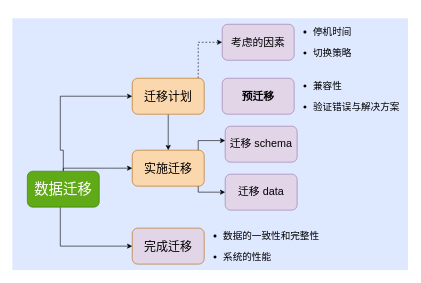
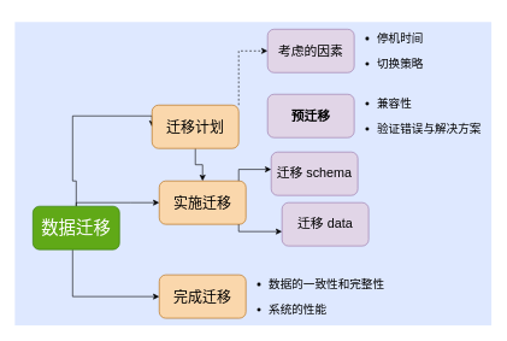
  <mxCell id="0" />
  <mxCell id="1" parent="0" />
  <mxCell id="2" value="" style="fillColor=#DEE8FF;strokeColor=none" vertex="1" parent="1"><mxGeometry x="20" y="30" width="660" height="420" as="geometry" /></mxCell>
  <mxCell id="3" value="" style="edgeStyle=orthogonalEdgeStyle;rounded=0;orthogonalLoop=1;jettySize=auto;html=1;entryX=0;entryY=0.5;entryDx=0;entryDy=0;exitX=0.5;exitY=0;exitDx=0;exitDy=0;fillColor=#d5e8d4;strokeColor=#000000;" edge="1" parent="1" source="6" target="9"><mxGeometry relative="1" as="geometry"><mxPoint x="140" y="210" as="sourcePoint" /><Array as="points"><mxPoint x="100" y="250" /><mxPoint x="100" y="160" /></Array></mxGeometry></mxCell>
  <mxCell id="4" value="" style="edgeStyle=orthogonalEdgeStyle;rounded=0;orthogonalLoop=1;jettySize=auto;html=1;fillColor=#d5e8d4;strokeColor=#000000;" edge="1" parent="1" source="6" target="10"><mxGeometry relative="1" as="geometry"><Array as="points"><mxPoint x="180" y="280" /><mxPoint x="180" y="280" /></Array></mxGeometry></mxCell>
  <mxCell id="5" value="" style="edgeStyle=orthogonalEdgeStyle;rounded=0;orthogonalLoop=1;jettySize=auto;html=1;" edge="1" parent="1" source="6" target="11"><mxGeometry relative="1" as="geometry"><Array as="points"><mxPoint x="100" y="410" /></Array></mxGeometry></mxCell>
  <mxCell id="6" value="数据迁移" style="rounded=1;whiteSpace=wrap;html=1;fillColor=#60a917;strokeColor=#2D7600;fontSize=24;fontColor=#ffffff;" vertex="1" parent="1"><mxGeometry x="45" y="285" width="120" height="60" as="geometry" /></mxCell>
  <mxCell id="7" value="" style="edgeStyle=orthogonalEdgeStyle;rounded=0;orthogonalLoop=1;jettySize=auto;html=1;dashed=1;" edge="1" parent="1" source="9" target="12"><mxGeometry relative="1" as="geometry"><Array as="points"><mxPoint x="330" y="70" /></Array></mxGeometry></mxCell>
  <mxCell id="8" value="" style="edgeStyle=orthogonalEdgeStyle;rounded=0;orthogonalLoop=1;jettySize=auto;html=1;" edge="1" parent="1" source="9" target="10"><mxGeometry relative="1" as="geometry" /></mxCell>
- <mxCell id="9" value="迁移计划" style="rounded=1;whiteSpace=wrap;html=1;fillColor=#fad7ac;strokeColor=#b46504;fontSize=20;" vertex="1" parent="1"><mxGeometry x="220" y="130" width="120" height="60" as="geometry" /></mxCell>
+ <mxCell id="9" value="迁移计划" style="rounded=1;whiteSpace=wrap;html=1;fillColor=#fad7ac;strokeColor=#b46504;fontSize=20;" vertex="1" parent="1"><mxGeometry x="210" y="145" width="120" height="60" as="geometry" /></mxCell>
  <mxCell id="10" value="实施迁移" style="rounded=1;whiteSpace=wrap;html=1;fillColor=#fad7ac;strokeColor=#b46504;fontSize=20;" vertex="1" parent="1"><mxGeometry x="220" y="250" width="120" height="60" as="geometry" /></mxCell>
- <mxCell id="11" value="完成迁移" style="rounded=1;whiteSpace=wrap;html=1;fillColor=#e1d5e7;strokeColor=#b46504;fontSize=20;" vertex="1" parent="1"><mxGeometry x="220" y="380" width="120" height="60" as="geometry" /></mxCell>
+ <mxCell id="11" value="完成迁移" style="rounded=1;whiteSpace=wrap;html=1;fillColor=#fad7ac;strokeColor=#b46504;fontSize=20;" vertex="1" parent="1"><mxGeometry x="220" y="380" width="120" height="60" as="geometry" /></mxCell>
  <mxCell id="12" value="考虑的因素" style="rounded=1;whiteSpace=wrap;html=1;fillColor=#e1d5e7;fontSize=18;strokeColor=#9673a6;" vertex="1" parent="1"><mxGeometry x="370" y="40" width="120" height="60" as="geometry" /></mxCell>
  <mxCell id="13" value="&lt;b&gt;预迁移&lt;/b&gt;" style="rounded=1;whiteSpace=wrap;html=1;fillColor=#e1d5e7;fontSize=18;strokeColor=#9673a6;" vertex="1" parent="1"><mxGeometry x="370" y="130" width="120" height="60" as="geometry" /></mxCell>
  <mxCell id="14" value="&lt;div style=&quot;font-size: 16px;&quot;&gt;&lt;ul style=&quot;font-size: 16px;&quot;&gt;&lt;li style=&quot;font-size: 16px;&quot;&gt;&lt;p style=&quot;font-size: 16px;&quot;&gt;停机时间&lt;/p&gt;&lt;/li&gt;&lt;li style=&quot;font-size: 16px;&quot;&gt;&lt;p style=&quot;font-size: 16px;&quot;&gt;切换策略&lt;/p&gt;&lt;/li&gt;&lt;/ul&gt;&lt;/div&gt;" style="text;whiteSpace=wrap;html=1;fontSize=16;" vertex="1" parent="1"><mxGeometry x="480" y="20" width="120" height="90" as="geometry" /></mxCell>
  <mxCell id="15" value="&lt;div style=&quot;font-size: 16px;&quot;&gt;&lt;ul style=&quot;font-size: 16px;&quot;&gt;&lt;li style=&quot;font-size: 16px;&quot;&gt;&lt;p style=&quot;font-size: 16px;&quot;&gt;兼容性&lt;/p&gt;&lt;/li&gt;&lt;li style=&quot;font-size: 16px;&quot;&gt;&lt;p style=&quot;font-size: 16px;&quot;&gt;验证错误与解决方案&lt;/p&gt;&lt;/li&gt;&lt;/ul&gt;&lt;/div&gt;" style="text;whiteSpace=wrap;html=1;fontSize=16;labelBorderColor=none;rounded=1;glass=1;" vertex="1" parent="1"><mxGeometry x="480" y="110" width="190" height="90" as="geometry" /></mxCell>
  <mxCell id="16" value="&lt;div style=&quot;font-size: 16px;&quot;&gt;&lt;ul style=&quot;font-size: 16px;&quot;&gt;&lt;li style=&quot;font-size: 16px;&quot;&gt;&lt;p style=&quot;font-size: 16px;&quot;&gt;数据的一致性和完整性&lt;/p&gt;&lt;/li&gt;&lt;li style=&quot;font-size: 16px;&quot;&gt;&lt;p style=&quot;font-size: 16px;&quot;&gt;系统的性能&lt;/p&gt;&lt;/li&gt;&lt;/ul&gt;&lt;/div&gt;" style="text;whiteSpace=wrap;html=1;fontSize=16;" vertex="1" parent="1"><mxGeometry x="330" y="360" width="210" height="90" as="geometry" /></mxCell>
  <mxCell id="17" value="" style="edgeStyle=orthogonalEdgeStyle;rounded=0;orthogonalLoop=1;jettySize=auto;html=1;" edge="1" parent="1"><mxGeometry relative="1" as="geometry"><mxPoint x="330" y="250" as="sourcePoint" /><Array as="points"><mxPoint x="330" y="249" /><mxPoint x="330" y="234" /></Array><mxPoint x="375" y="234" as="targetPoint" /></mxGeometry></mxCell>
  <mxCell id="18" value="" style="edgeStyle=orthogonalEdgeStyle;rounded=0;orthogonalLoop=1;jettySize=auto;html=1;" edge="1" parent="1" target="20"><mxGeometry relative="1" as="geometry"><mxPoint x="330" y="310" as="sourcePoint" /><Array as="points"><mxPoint x="330" y="320" /></Array></mxGeometry></mxCell>
  <mxCell id="19" value="迁移 schema" style="rounded=1;whiteSpace=wrap;html=1;fillColor=#e1d5e7;fontSize=18;strokeColor=#9673a6;" vertex="1" parent="1"><mxGeometry x="375" y="210" width="120" height="60" as="geometry" /></mxCell>
- <mxCell id="20" value="迁移 data" style="rounded=1;whiteSpace=wrap;html=1;fillColor=#e1d5e7;fontSize=18;strokeColor=#9673a6;" vertex="1" parent="1"><mxGeometry x="375" y="290" width="120" height="60" as="geometry" /></mxCell>
+ <mxCell id="20" value="迁移 data" style="rounded=1;whiteSpace=wrap;html=1;fillColor=#e1d5e7;fontSize=18;strokeColor=#9673a6;" vertex="1" parent="1"><mxGeometry x="390" y="280" width="120" height="60" as="geometry" /></mxCell>
